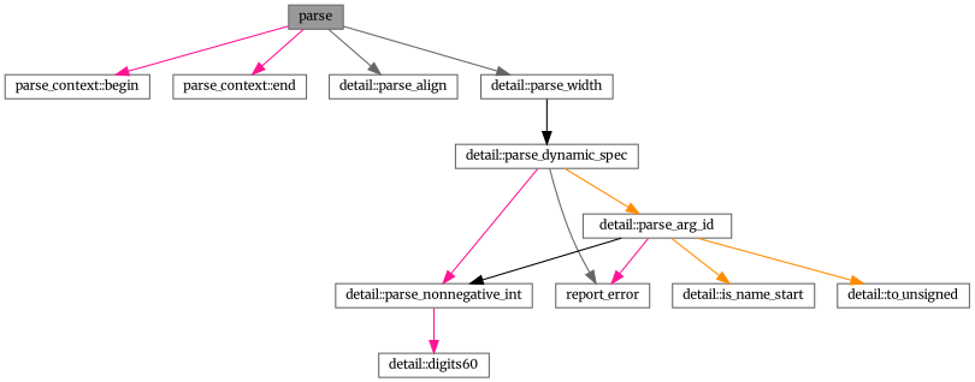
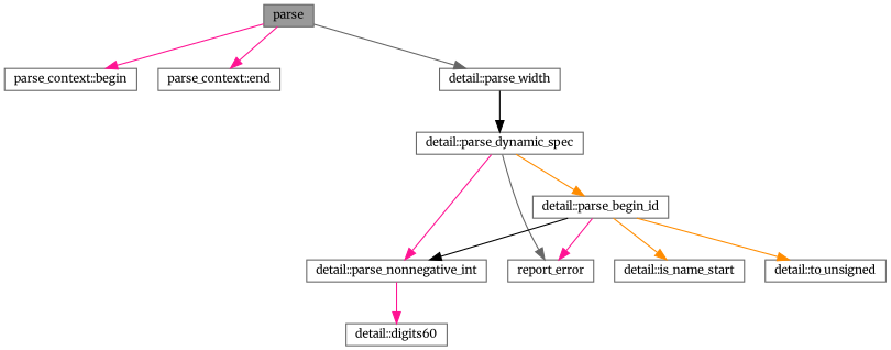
  digraph {
    fontname=Merriweather
    rankdir=TB
    node [color=grey40 fillcolor=white fontname=Merriweather fontsize=10 shape=box style=filled]
    edge [color=deeppink fontname=Merriweather fontsize=10 labelfontname=Helvetica labelfontsize=10 style=solid]
    n1 [color=gray40 fillcolor=grey60 fontcolor=black height=0.2 label=parse width=0.4]
    n2 [height=0.2 label="parse_context::begin" width=0.4]
    n3 [height=0.2 label="parse_context::end" width=0.4]
-   n4 [height=0.2 label="detail::parse_align" width=0.4]
    n5 [height=0.2 label="detail::parse_width" width=0.4]
    n6 [height=0.2 label="detail::parse_dynamic_spec" width=0.4]
-   n7 [height=0.2 label="detail::parse_arg_id" width=0.4]
+   n7 [height=0.2 label="detail::parse_begin_id" width=0.4]
    n8 [height=0.2 label="detail::parse_nonnegative_int" width=0.4]
    n9 [height=0.2 label=report_error width=0.4]
    n10 [height=0.2 label="detail::is_name_start" width=0.4]
    n11 [height=0.2 label="detail::to_unsigned" width=0.4]
    n12 [height=0.2 label="detail::digits60" width=0.4]
    n1 -> n2
    n1 -> n3
-   n1 -> n4 [color=gray40]
    n1 -> n5 [color=gray40]
    n5 -> n6 [color=black]
    n6 -> n7 [color=darkorange]
    n6 -> n8
    n6 -> n9 [color=gray40]
    n7 -> n8 [color=black]
    n7 -> n9
    n7 -> n10 [color=darkorange]
    n7 -> n11 [color=darkorange]
    n8 -> n12
  }
